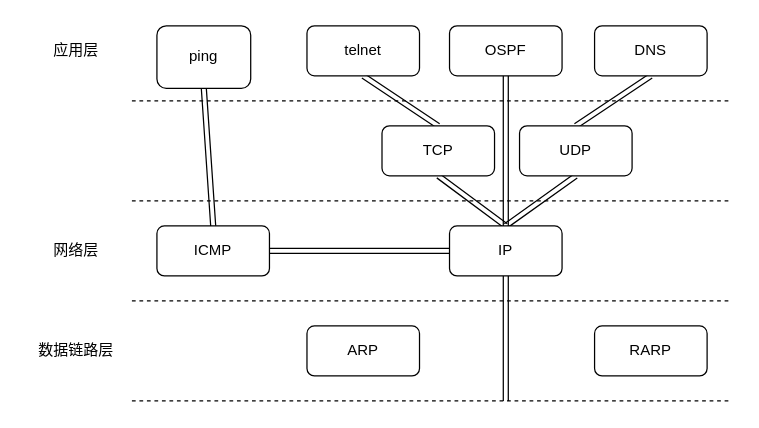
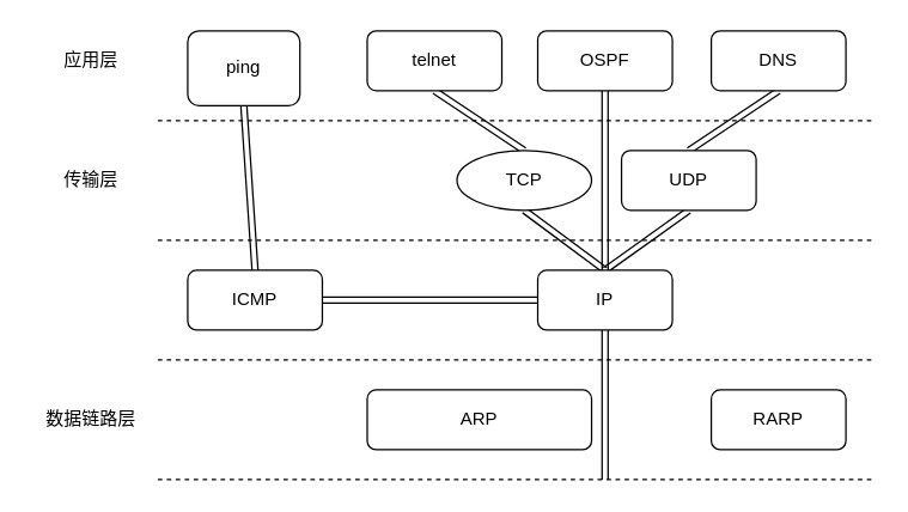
  <mxCell id="0" />
  <mxCell id="1" parent="0" />
  <mxCell id="2" value="" style="endArrow=none;dashed=1;html=1;rounded=0;" edge="1" parent="1"><mxGeometry width="50" height="50" relative="1" as="geometry"><mxPoint x="105" y="80" as="sourcePoint" /><mxPoint x="585" y="80" as="targetPoint" /></mxGeometry></mxCell>
  <mxCell id="3" value="" style="endArrow=none;dashed=1;html=1;rounded=0;" edge="1" parent="1"><mxGeometry width="50" height="50" relative="1" as="geometry"><mxPoint x="105" y="160" as="sourcePoint" /><mxPoint x="585" y="160" as="targetPoint" /></mxGeometry></mxCell>
  <mxCell id="4" value="" style="endArrow=none;dashed=1;html=1;rounded=0;" edge="1" parent="1"><mxGeometry width="50" height="50" relative="1" as="geometry"><mxPoint x="105" y="240" as="sourcePoint" /><mxPoint x="585" y="240" as="targetPoint" /></mxGeometry></mxCell>
  <mxCell id="5" value="" style="endArrow=none;dashed=1;html=1;rounded=0;" edge="1" parent="1"><mxGeometry width="50" height="50" relative="1" as="geometry"><mxPoint x="105" y="320" as="sourcePoint" /><mxPoint x="585" y="320" as="targetPoint" /></mxGeometry></mxCell>
  <mxCell id="6" value="应用层" style="text;html=1;align=center;verticalAlign=middle;resizable=0;points=[];autosize=1;strokeColor=none;fillColor=none;" vertex="1" parent="1"><mxGeometry x="35" y="30" width="50" height="20" as="geometry" /></mxCell>
- <mxCell id="8" value="网络层" style="text;html=1;align=center;verticalAlign=middle;resizable=0;points=[];autosize=1;strokeColor=none;fillColor=none;" vertex="1" parent="1"><mxGeometry x="35" y="190" width="50" height="20" as="geometry" /></mxCell>
+ <mxCell id="7" value="传输层" style="text;html=1;align=center;verticalAlign=middle;resizable=0;points=[];autosize=1;strokeColor=none;fillColor=none;" vertex="1" parent="1"><mxGeometry x="35" y="110" width="50" height="20" as="geometry" /></mxCell>
  <mxCell id="9" value="数据链路层" style="text;html=1;align=center;verticalAlign=middle;resizable=0;points=[];autosize=1;strokeColor=none;fillColor=none;" vertex="1" parent="1"><mxGeometry x="20" y="270" width="80" height="20" as="geometry" /></mxCell>
- <mxCell id="10" value="ARP" style="rounded=1;whiteSpace=wrap;html=1;" vertex="1" parent="1"><mxGeometry x="245" y="260" width="90" height="40" as="geometry" /></mxCell>
+ <mxCell id="10" value="ARP" style="rounded=1;whiteSpace=wrap;html=1;" vertex="1" parent="1"><mxGeometry x="245" y="260" width="150" height="40" as="geometry" /></mxCell>
  <mxCell id="11" value="RARP" style="rounded=1;whiteSpace=wrap;html=1;" vertex="1" parent="1"><mxGeometry x="475" y="260" width="90" height="40" as="geometry" /></mxCell>
  <mxCell id="12" style="edgeStyle=none;shape=link;rounded=0;orthogonalLoop=1;jettySize=auto;html=1;exitX=0.5;exitY=0;exitDx=0;exitDy=0;entryX=0.5;entryY=1;entryDx=0;entryDy=0;" edge="1" parent="1" source="17" target="26"><mxGeometry relative="1" as="geometry" /></mxCell>
  <mxCell id="13" style="edgeStyle=none;shape=link;rounded=0;orthogonalLoop=1;jettySize=auto;html=1;exitX=0.5;exitY=0;exitDx=0;exitDy=0;entryX=0.5;entryY=1;entryDx=0;entryDy=0;" edge="1" parent="1" source="17" target="23"><mxGeometry relative="1" as="geometry" /></mxCell>
  <mxCell id="14" style="edgeStyle=none;shape=link;rounded=0;orthogonalLoop=1;jettySize=auto;html=1;exitX=0.5;exitY=0;exitDx=0;exitDy=0;entryX=0.5;entryY=1;entryDx=0;entryDy=0;" edge="1" parent="1" source="17" target="21"><mxGeometry relative="1" as="geometry" /></mxCell>
  <mxCell id="15" style="edgeStyle=none;shape=link;rounded=0;orthogonalLoop=1;jettySize=auto;html=1;exitX=0;exitY=0.5;exitDx=0;exitDy=0;entryX=1;entryY=0.5;entryDx=0;entryDy=0;" edge="1" parent="1" source="17" target="19"><mxGeometry relative="1" as="geometry" /></mxCell>
  <mxCell id="16" style="edgeStyle=none;shape=link;rounded=0;orthogonalLoop=1;jettySize=auto;html=1;exitX=0.5;exitY=1;exitDx=0;exitDy=0;" edge="1" parent="1" source="17"><mxGeometry relative="1" as="geometry"><mxPoint x="404" y="320" as="targetPoint" /></mxGeometry></mxCell>
  <mxCell id="17" value="IP" style="rounded=1;whiteSpace=wrap;html=1;" vertex="1" parent="1"><mxGeometry x="359" y="180" width="90" height="40" as="geometry" /></mxCell>
  <mxCell id="18" style="edgeStyle=none;shape=link;rounded=0;orthogonalLoop=1;jettySize=auto;html=1;exitX=0.5;exitY=0;exitDx=0;exitDy=0;entryX=0.5;entryY=1;entryDx=0;entryDy=0;" edge="1" parent="1" source="19" target="24"><mxGeometry relative="1" as="geometry" /></mxCell>
  <mxCell id="19" value="ICMP" style="rounded=1;whiteSpace=wrap;html=1;" vertex="1" parent="1"><mxGeometry x="125" y="180" width="90" height="40" as="geometry" /></mxCell>
  <mxCell id="20" style="rounded=0;orthogonalLoop=1;jettySize=auto;html=1;exitX=0.5;exitY=0;exitDx=0;exitDy=0;entryX=0.5;entryY=1;entryDx=0;entryDy=0;shape=link;" edge="1" parent="1" source="21" target="27"><mxGeometry relative="1" as="geometry" /></mxCell>
  <mxCell id="21" value="UDP" style="rounded=1;whiteSpace=wrap;html=1;" vertex="1" parent="1"><mxGeometry x="415" y="100" width="90" height="40" as="geometry" /></mxCell>
  <mxCell id="22" style="edgeStyle=none;shape=link;rounded=0;orthogonalLoop=1;jettySize=auto;html=1;exitX=0.5;exitY=0;exitDx=0;exitDy=0;entryX=0.5;entryY=1;entryDx=0;entryDy=0;" edge="1" parent="1" source="23" target="25"><mxGeometry relative="1" as="geometry" /></mxCell>
- <mxCell id="23" value="TCP" style="rounded=1;whiteSpace=wrap;html=1;" vertex="1" parent="1"><mxGeometry x="305" y="100" width="90" height="40" as="geometry" /></mxCell>
+ <mxCell id="23" value="TCP" style="ellipse;whiteSpace=wrap;html=1;" vertex="1" parent="1"><mxGeometry x="305" y="100" width="90" height="40" as="geometry" /></mxCell>
  <mxCell id="24" value="ping" style="rounded=1;whiteSpace=wrap;html=1;" vertex="1" parent="1"><mxGeometry x="125" y="20" width="75" height="50" as="geometry" /></mxCell>
  <mxCell id="25" value="telnet" style="rounded=1;whiteSpace=wrap;html=1;" vertex="1" parent="1"><mxGeometry x="245" y="20" width="90" height="40" as="geometry" /></mxCell>
  <mxCell id="26" value="OSPF" style="rounded=1;whiteSpace=wrap;html=1;" vertex="1" parent="1"><mxGeometry x="359" y="20" width="90" height="40" as="geometry" /></mxCell>
  <mxCell id="27" value="DNS" style="rounded=1;whiteSpace=wrap;html=1;" vertex="1" parent="1"><mxGeometry x="475" y="20" width="90" height="40" as="geometry" /></mxCell>
